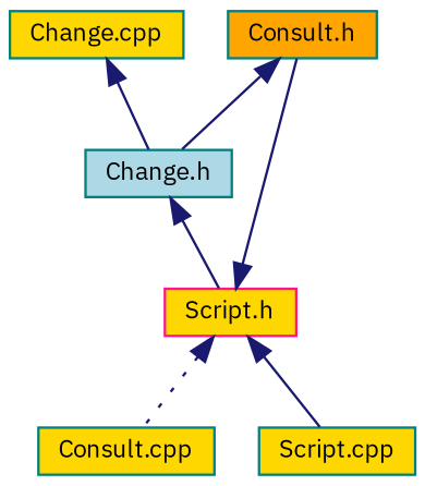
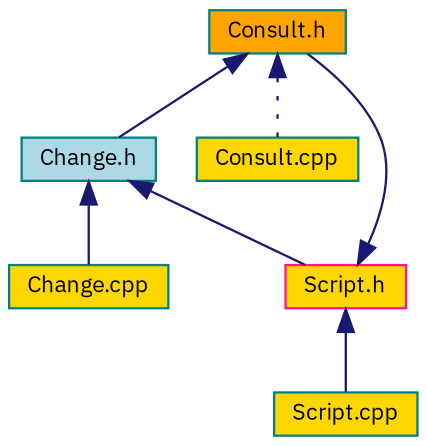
  digraph {
    fontname="IBM Plex Sans"
    node [color=teal fillcolor=gold fontname="IBM Plex Sans" fontsize=10 shape=record style=filled]
    edge [color=midnightblue dir=back fontname="IBM Plex Sans" fontsize=10 labelfontname=Helvetica labelfontsize=10 style=solid]
    n1 [fillcolor=orange fontcolor=black height=0.2 label="Consult.h" width=0.4]
    n2 [fillcolor=lightblue height=0.2 label="Change.h" width=0.4]
    n3 [height=0.2 label="Consult.cpp" width=0.4]
    n4 [color=deeppink height=0.2 label="Script.h" width=0.4]
    n5 [height=0.2 label="Change.cpp" width=0.4]
    n6 [height=0.2 label="Script.cpp" width=0.4]
    n1 -> n2
-   n4 -> n3 [style=dotted]
+   n1 -> n3 [style=dotted]
    n2 -> n4
-   n5 -> n2
+   n2 -> n5
    n4 -> n1
    n4 -> n6
  }
